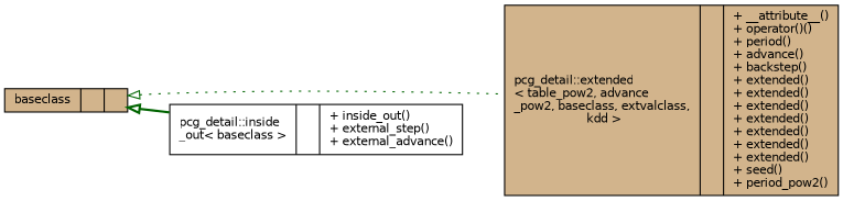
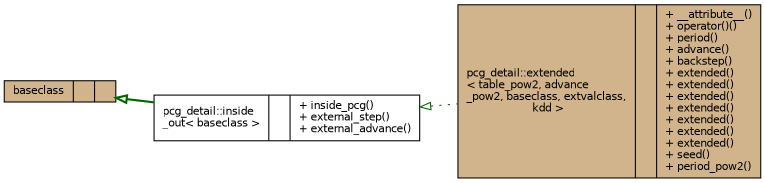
  digraph {
    rankdir=LR
    node [color=black fillcolor=tan fontname=Helvetica fontsize=10 shape=record style=filled]
    edge [arrowtail=onormal color=darkgreen dir=back fontname=Helvetica fontsize=10 labelfontname=Helvetica labelfontsize=10]
    n1 [fontcolor=black height=0.2 label="{baseclass\n||}" width=0.4]
    n2 [height=0.2 label="{pcg_detail::extended\l\< table_pow2, advance\l_pow2, baseclass, extvalclass,\l kdd \>\n||+ __attribute__()\l+ operator()()\l+ period()\l+ advance()\l+ backstep()\l+ extended()\l+ extended()\l+ extended()\l+ extended()\l+ extended()\l+ extended()\l+ extended()\l+ seed()\l+ period_pow2()\l}" width=0.4]
-   n3 [fillcolor=white height=0.2 label="{pcg_detail::inside\l_out\< baseclass \>\n||+ inside_out()\l+ external_step()\l+ external_advance()\l}" width=0.4]
-   n1 -> n2 [style=dotted]
+   n3 [fillcolor=white height=0.2 label="{pcg_detail::inside\l_out\< baseclass \>\n||+ inside_pcg()\l+ external_step()\l+ external_advance()\l}" width=0.4]
+   n3 -> n2 [style=dotted]
    n1 -> n3 [style=bold]
  }
